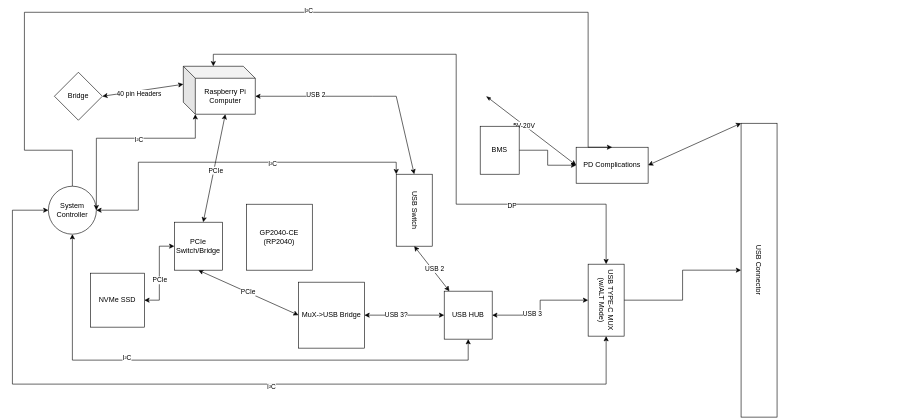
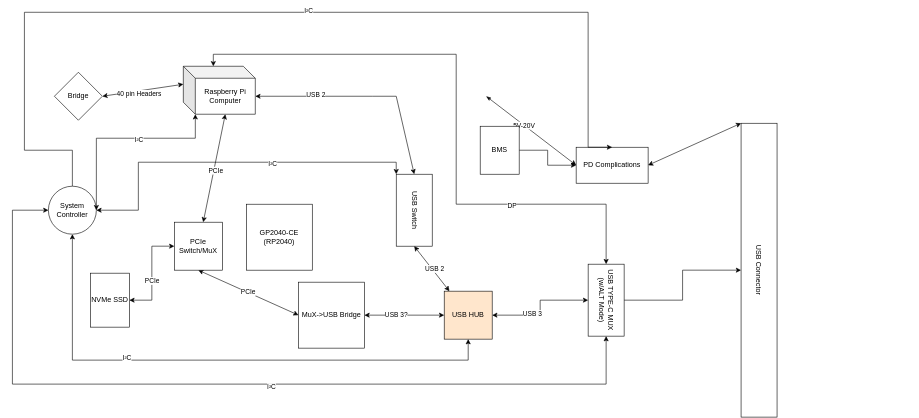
  <mxCell id="0" style=";html=1;" />
  <mxCell id="1" style=";html=1;" parent="0" />
  <mxCell id="2" value="USB Connector" style="rounded=0;whiteSpace=wrap;html=1;rotation=90;" vertex="1" parent="1"><mxGeometry x="1020" y="420" width="490" height="60" as="geometry" /></mxCell>
  <mxCell id="3" value="GP2040-CE&lt;div&gt;(RP2040)&lt;/div&gt;" style="whiteSpace=wrap;html=1;aspect=fixed;" vertex="1" parent="1"><mxGeometry x="410" y="340" width="110" height="110" as="geometry" /></mxCell>
- <mxCell id="4" value="NVMe SSD" style="whiteSpace=wrap;html=1;aspect=fixed;" vertex="1" parent="1"><mxGeometry x="150" y="455" width="90" height="90" as="geometry" /></mxCell>
+ <mxCell id="4" value="NVMe SSD" style="whiteSpace=wrap;html=1;aspect=fixed;" vertex="1" parent="1"><mxGeometry x="150" y="455" width="65" height="90" as="geometry" /></mxCell>
  <mxCell id="5" value="PD Complications" style="rounded=0;whiteSpace=wrap;html=1;" vertex="1" parent="1"><mxGeometry x="960" y="245" width="120" height="60" as="geometry" /></mxCell>
  <mxCell id="6" value="MuX-&amp;gt;USB Bridge" style="whiteSpace=wrap;html=1;aspect=fixed;" vertex="1" parent="1"><mxGeometry x="497" y="470" width="110" height="110" as="geometry" /></mxCell>
  <mxCell id="7" value="" style="endArrow=classic;startArrow=classic;html=1;rounded=0;entryX=0;entryY=0.5;entryDx=0;entryDy=0;exitX=0.5;exitY=1;exitDx=0;exitDy=0;" edge="1" parent="1" source="47" target="6"><mxGeometry width="100" height="100" relative="1" as="geometry"><mxPoint x="452" y="530" as="sourcePoint" /><mxPoint x="552" y="430" as="targetPoint" /></mxGeometry></mxCell>
  <mxCell id="8" value="PCIe" style="edgeLabel;html=1;align=center;verticalAlign=middle;resizable=0;points=[];" vertex="1" connectable="0" parent="7"><mxGeometry x="-0.013" relative="1" as="geometry"><mxPoint as="offset" /></mxGeometry></mxCell>
  <mxCell id="9" value="" style="endArrow=classic;startArrow=classic;html=1;rounded=0;entryX=0;entryY=1;entryDx=0;entryDy=0;exitX=1;exitY=0.5;exitDx=0;exitDy=0;" edge="1" parent="1" source="5" target="2"><mxGeometry width="100" height="100" relative="1" as="geometry"><mxPoint x="860" y="480" as="sourcePoint" /><mxPoint x="960" y="380" as="targetPoint" /></mxGeometry></mxCell>
  <mxCell id="10" value="" style="endArrow=classicThin;html=1;rounded=0;exitX=0;exitY=0.5;exitDx=0;exitDy=0;endFill=1;startArrow=classic;startFill=1;" edge="1" parent="1" source="5"><mxGeometry width="50" height="50" relative="1" as="geometry"><mxPoint x="810" y="110" as="sourcePoint" /><mxPoint x="810" y="160" as="targetPoint" /></mxGeometry></mxCell>
  <mxCell id="11" value="5V-20V" style="edgeLabel;html=1;align=center;verticalAlign=middle;resizable=0;points=[];" vertex="1" connectable="0" parent="10"><mxGeometry x="0.164" relative="1" as="geometry"><mxPoint as="offset" /></mxGeometry></mxCell>
  <mxCell id="12" value="Raspberry Pi Computer" style="shape=cube;whiteSpace=wrap;html=1;boundedLbl=1;backgroundOutline=1;darkOpacity=0.05;darkOpacity2=0.1;" vertex="1" parent="1"><mxGeometry x="305" y="110" width="120" height="80" as="geometry" /></mxCell>
  <mxCell id="13" value="Bridge" style="rhombus;whiteSpace=wrap;html=1;" vertex="1" parent="1"><mxGeometry x="90" y="120" width="80" height="80" as="geometry" /></mxCell>
  <mxCell id="14" value="" style="endArrow=classic;startArrow=classic;html=1;rounded=0;entryX=0;entryY=0;entryDx=0;entryDy=30;entryPerimeter=0;exitX=1;exitY=0.5;exitDx=0;exitDy=0;" edge="1" parent="1" source="13" target="12"><mxGeometry width="50" height="50" relative="1" as="geometry"><mxPoint x="170" y="160" as="sourcePoint" /><mxPoint x="220" y="110" as="targetPoint" /></mxGeometry></mxCell>
  <mxCell id="15" value="40 pin Headers" style="edgeLabel;html=1;align=center;verticalAlign=middle;resizable=0;points=[];" vertex="1" connectable="0" parent="14"><mxGeometry x="-0.105" y="-4" relative="1" as="geometry"><mxPoint as="offset" /></mxGeometry></mxCell>
  <mxCell id="16" value="" style="endArrow=classic;startArrow=classic;html=1;rounded=0;entryX=0;entryY=0;entryDx=70;entryDy=80;entryPerimeter=0;" edge="1" parent="1" source="47" target="12"><mxGeometry width="50" height="50" relative="1" as="geometry"><mxPoint x="447" y="200" as="sourcePoint" /><mxPoint x="497" y="150" as="targetPoint" /></mxGeometry></mxCell>
  <mxCell id="17" value="PCIe" style="edgeLabel;html=1;align=center;verticalAlign=middle;resizable=0;points=[];" vertex="1" connectable="0" parent="16"><mxGeometry x="-0.028" y="-3" relative="1" as="geometry"><mxPoint as="offset" /></mxGeometry></mxCell>
  <mxCell id="18" value="USB Switch" style="rounded=0;whiteSpace=wrap;html=1;rotation=90;" vertex="1" parent="1"><mxGeometry x="630" y="320" width="120" height="60" as="geometry" /></mxCell>
  <mxCell id="19" value="" style="endArrow=classic;startArrow=classic;html=1;rounded=0;exitX=0;exitY=0.5;exitDx=0;exitDy=0;entryX=0;entryY=0;entryDx=120;entryDy=50;entryPerimeter=0;" edge="1" parent="1" source="18" target="12"><mxGeometry width="50" height="50" relative="1" as="geometry"><mxPoint x="700" y="430" as="sourcePoint" /><mxPoint x="750" y="380" as="targetPoint" /><Array as="points"><mxPoint x="660" y="160" /><mxPoint x="620" y="160" /></Array></mxGeometry></mxCell>
  <mxCell id="20" value="USB 2" style="edgeLabel;html=1;align=center;verticalAlign=middle;resizable=0;points=[];" vertex="1" connectable="0" parent="19"><mxGeometry x="0.457" y="-3" relative="1" as="geometry"><mxPoint as="offset" /></mxGeometry></mxCell>
  <mxCell id="21" value="" style="endArrow=classic;startArrow=classic;html=1;rounded=0;exitX=1;exitY=0.5;exitDx=0;exitDy=0;" edge="1" parent="1" source="18" target="23"><mxGeometry width="50" height="50" relative="1" as="geometry"><mxPoint x="750" y="610" as="sourcePoint" /><mxPoint x="800" y="560" as="targetPoint" /></mxGeometry></mxCell>
  <mxCell id="22" value="USB 2" style="edgeLabel;html=1;align=center;verticalAlign=middle;resizable=0;points=[];" vertex="1" connectable="0" parent="21"><mxGeometry x="0.056" y="3" relative="1" as="geometry"><mxPoint as="offset" /></mxGeometry></mxCell>
- <mxCell id="23" value="USB HUB" style="whiteSpace=wrap;html=1;aspect=fixed;" vertex="1" parent="1"><mxGeometry x="740" y="485" width="80" height="80" as="geometry" /></mxCell>
+ <mxCell id="23" value="USB HUB" style="whiteSpace=wrap;html=1;aspect=fixed;fillColor=#ffe6cc;" vertex="1" parent="1"><mxGeometry x="740" y="485" width="80" height="80" as="geometry" /></mxCell>
  <mxCell id="24" value="" style="endArrow=classic;startArrow=classic;html=1;rounded=0;entryX=0;entryY=0.5;entryDx=0;entryDy=0;exitX=1;exitY=0.5;exitDx=0;exitDy=0;" edge="1" parent="1" source="6" target="23"><mxGeometry width="50" height="50" relative="1" as="geometry"><mxPoint x="700" y="430" as="sourcePoint" /><mxPoint x="750" y="380" as="targetPoint" /></mxGeometry></mxCell>
  <mxCell id="25" value="USB 3?" style="edgeLabel;html=1;align=center;verticalAlign=middle;resizable=0;points=[];" vertex="1" connectable="0" parent="24"><mxGeometry x="-0.218" y="2" relative="1" as="geometry"><mxPoint as="offset" /></mxGeometry></mxCell>
  <mxCell id="26" style="edgeStyle=orthogonalEdgeStyle;rounded=0;orthogonalLoop=1;jettySize=auto;html=1;entryX=1;entryY=0.5;entryDx=0;entryDy=0;startArrow=classic;startFill=1;" edge="1" parent="1" source="29" target="23"><mxGeometry relative="1" as="geometry" /></mxCell>
  <mxCell id="27" value="USB 3" style="edgeLabel;html=1;align=center;verticalAlign=middle;resizable=0;points=[];" vertex="1" connectable="0" parent="26"><mxGeometry x="0.286" y="-3" relative="1" as="geometry"><mxPoint as="offset" /></mxGeometry></mxCell>
  <mxCell id="28" style="edgeStyle=orthogonalEdgeStyle;rounded=0;orthogonalLoop=1;jettySize=auto;html=1;" edge="1" parent="1" source="29" target="2"><mxGeometry relative="1" as="geometry" /></mxCell>
  <mxCell id="29" value="USB TYPE-C MUX&lt;div&gt;(w/ALT Mode)&lt;/div&gt;" style="rounded=0;whiteSpace=wrap;html=1;rotation=90;" vertex="1" parent="1"><mxGeometry x="950" y="470" width="120" height="60" as="geometry" /></mxCell>
  <mxCell id="30" style="edgeStyle=orthogonalEdgeStyle;rounded=0;orthogonalLoop=1;jettySize=auto;html=1;entryX=0;entryY=0;entryDx=50;entryDy=0;entryPerimeter=0;startArrow=classic;startFill=1;" edge="1" parent="1" source="29" target="12"><mxGeometry relative="1" as="geometry"><Array as="points"><mxPoint x="1010" y="340" /><mxPoint x="760" y="340" /><mxPoint x="760" y="90" /><mxPoint x="355" y="90" /></Array></mxGeometry></mxCell>
  <mxCell id="31" value="DP" style="edgeLabel;html=1;align=center;verticalAlign=middle;resizable=0;points=[];" vertex="1" connectable="0" parent="30"><mxGeometry x="-0.497" y="1" relative="1" as="geometry"><mxPoint as="offset" /></mxGeometry></mxCell>
  <mxCell id="32" style="edgeStyle=orthogonalEdgeStyle;rounded=0;orthogonalLoop=1;jettySize=auto;html=1;entryX=0.5;entryY=0;entryDx=0;entryDy=0;" edge="1" parent="1" source="40" target="5"><mxGeometry relative="1" as="geometry"><Array as="points"><mxPoint x="120" y="250" /><mxPoint x="40" y="250" /><mxPoint x="40" y="20" /><mxPoint x="980" y="20" /></Array></mxGeometry></mxCell>
  <mxCell id="33" value="I²C" style="edgeLabel;html=1;align=center;verticalAlign=middle;resizable=0;points=[];" vertex="1" connectable="0" parent="32"><mxGeometry x="0.07" y="4" relative="1" as="geometry"><mxPoint as="offset" /></mxGeometry></mxCell>
  <mxCell id="34" style="edgeStyle=orthogonalEdgeStyle;rounded=0;orthogonalLoop=1;jettySize=auto;html=1;entryX=0;entryY=1;entryDx=0;entryDy=0;startArrow=classic;startFill=1;" edge="1" parent="1" source="40" target="18"><mxGeometry relative="1" as="geometry"><Array as="points"><mxPoint x="230" y="350" /><mxPoint x="230" y="270" /><mxPoint x="660" y="270" /></Array></mxGeometry></mxCell>
  <mxCell id="35" value="I²C" style="edgeLabel;html=1;align=center;verticalAlign=middle;resizable=0;points=[];" vertex="1" connectable="0" parent="34"><mxGeometry x="0.243" y="-1" relative="1" as="geometry"><mxPoint as="offset" /></mxGeometry></mxCell>
  <mxCell id="36" style="edgeStyle=orthogonalEdgeStyle;rounded=0;orthogonalLoop=1;jettySize=auto;html=1;entryX=0.5;entryY=1;entryDx=0;entryDy=0;startArrow=classic;startFill=1;" edge="1" parent="1" source="40" target="23"><mxGeometry relative="1" as="geometry"><Array as="points"><mxPoint x="120" y="600" /><mxPoint x="780" y="600" /></Array></mxGeometry></mxCell>
  <mxCell id="37" value="I²C" style="edgeLabel;html=1;align=center;verticalAlign=middle;resizable=0;points=[];" vertex="1" connectable="0" parent="36"><mxGeometry x="-0.337" y="4" relative="1" as="geometry"><mxPoint as="offset" /></mxGeometry></mxCell>
  <mxCell id="38" style="edgeStyle=orthogonalEdgeStyle;rounded=0;orthogonalLoop=1;jettySize=auto;html=1;entryX=1;entryY=0.5;entryDx=0;entryDy=0;startArrow=classic;startFill=1;" edge="1" parent="1" source="40" target="29"><mxGeometry relative="1" as="geometry"><Array as="points"><mxPoint x="20" y="350" /><mxPoint x="20" y="640" /><mxPoint x="1010" y="640" /></Array></mxGeometry></mxCell>
  <mxCell id="39" value="I²C" style="edgeLabel;html=1;align=center;verticalAlign=middle;resizable=0;points=[];" vertex="1" connectable="0" parent="38"><mxGeometry x="0.1" y="-4" relative="1" as="geometry"><mxPoint as="offset" /></mxGeometry></mxCell>
  <mxCell id="40" value="System Controller" style="ellipse;whiteSpace=wrap;html=1;aspect=fixed;" vertex="1" parent="1"><mxGeometry x="80" y="310" width="80" height="80" as="geometry" /></mxCell>
  <mxCell id="41" style="edgeStyle=orthogonalEdgeStyle;rounded=0;orthogonalLoop=1;jettySize=auto;html=1;entryX=0;entryY=0;entryDx=20;entryDy=80;entryPerimeter=0;startArrow=classic;startFill=1;" edge="1" parent="1" source="40" target="12"><mxGeometry relative="1" as="geometry"><Array as="points"><mxPoint x="160" y="230" /><mxPoint x="325" y="230" /></Array></mxGeometry></mxCell>
  <mxCell id="42" value="I²C" style="edgeLabel;html=1;align=center;verticalAlign=middle;resizable=0;points=[];" vertex="1" connectable="0" parent="41"><mxGeometry x="0.172" y="-1" relative="1" as="geometry"><mxPoint as="offset" /></mxGeometry></mxCell>
  <mxCell id="43" style="edgeStyle=orthogonalEdgeStyle;rounded=0;orthogonalLoop=1;jettySize=auto;html=1;entryX=0;entryY=0.5;entryDx=0;entryDy=0;" edge="1" parent="1" source="44" target="5"><mxGeometry relative="1" as="geometry" /></mxCell>
  <mxCell id="44" value="BMS" style="whiteSpace=wrap;html=1;aspect=fixed;" vertex="1" parent="1"><mxGeometry x="800" y="210" width="65" height="80" as="geometry" /></mxCell>
  <mxCell id="45" style="edgeStyle=orthogonalEdgeStyle;rounded=0;orthogonalLoop=1;jettySize=auto;html=1;entryX=1;entryY=0.5;entryDx=0;entryDy=0;startArrow=classic;startFill=1;" edge="1" parent="1" source="47" target="4"><mxGeometry relative="1" as="geometry" /></mxCell>
  <mxCell id="46" value="PCIe" style="edgeLabel;html=1;align=center;verticalAlign=middle;resizable=0;points=[];" vertex="1" connectable="0" parent="45"><mxGeometry x="0.157" relative="1" as="geometry"><mxPoint as="offset" /></mxGeometry></mxCell>
- <mxCell id="47" value="PCIe Switch/Bridge" style="whiteSpace=wrap;html=1;aspect=fixed;" vertex="1" parent="1"><mxGeometry x="290" y="370" width="80" height="80" as="geometry" /></mxCell>
+ <mxCell id="47" value="PCIe Switch/MuX" style="whiteSpace=wrap;html=1;aspect=fixed;" vertex="1" parent="1"><mxGeometry x="290" y="370" width="80" height="80" as="geometry" /></mxCell>
